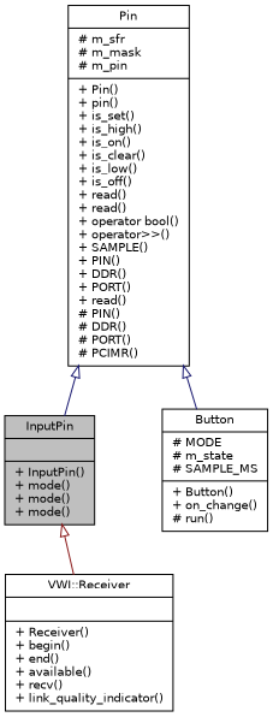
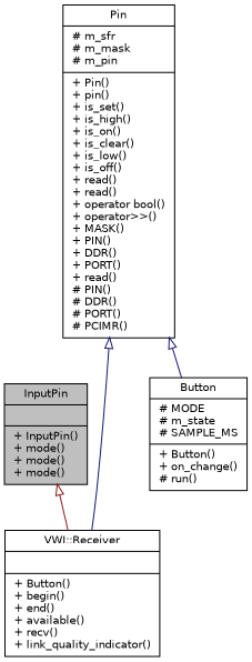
  digraph {
    node [color=black fillcolor=white fontname=Helvetica fontsize=10 shape=record style=filled]
    edge [arrowtail=onormal color=midnightblue dir=back fontname=Helvetica fontsize=10 labelfontname=Helvetica labelfontsize=10 style=solid]
    n1 [fillcolor=grey75 fontcolor=black height=0.2 label="{InputPin\n||+ InputPin()\l+ mode()\l+ mode()\l+ mode()\l}" width=0.4]
-   n2 [height=0.2 label="{VWI::Receiver\n||+ Receiver()\l+ begin()\l+ end()\l+ available()\l+ recv()\l+ link_quality_indicator()\l}" width=0.4]
+   n2 [height=0.2 label="{VWI::Receiver\n||+ Button()\l+ begin()\l+ end()\l+ available()\l+ recv()\l+ link_quality_indicator()\l}" width=0.4]
    n3 [height=0.2 label="{Button\n|# MODE\l# m_state\l# SAMPLE_MS\l|+ Button()\l+ on_change()\l# run()\l}" width=0.4]
-   n4 [height=0.2 label="{Pin\n|# m_sfr\l# m_mask\l# m_pin\l|+ Pin()\l+ pin()\l+ is_set()\l+ is_high()\l+ is_on()\l+ is_clear()\l+ is_low()\l+ is_off()\l+ read()\l+ read()\l+ operator bool()\l+ operator\>\>()\l+ SAMPLE()\l+ PIN()\l+ DDR()\l+ PORT()\l+ read()\l# PIN()\l# DDR()\l# PORT()\l# PCIMR()\l}" width=0.4]
+   n4 [height=0.2 label="{Pin\n|# m_sfr\l# m_mask\l# m_pin\l|+ Pin()\l+ pin()\l+ is_set()\l+ is_high()\l+ is_on()\l+ is_clear()\l+ is_low()\l+ is_off()\l+ read()\l+ read()\l+ operator bool()\l+ operator\>\>()\l+ MASK()\l+ PIN()\l+ DDR()\l+ PORT()\l+ read()\l# PIN()\l# DDR()\l# PORT()\l# PCIMR()\l}" width=0.4]
    n1 -> n2 [color=firebrick4]
-   n4 -> n1
+   n4 -> n2
    n4 -> n3
  }
